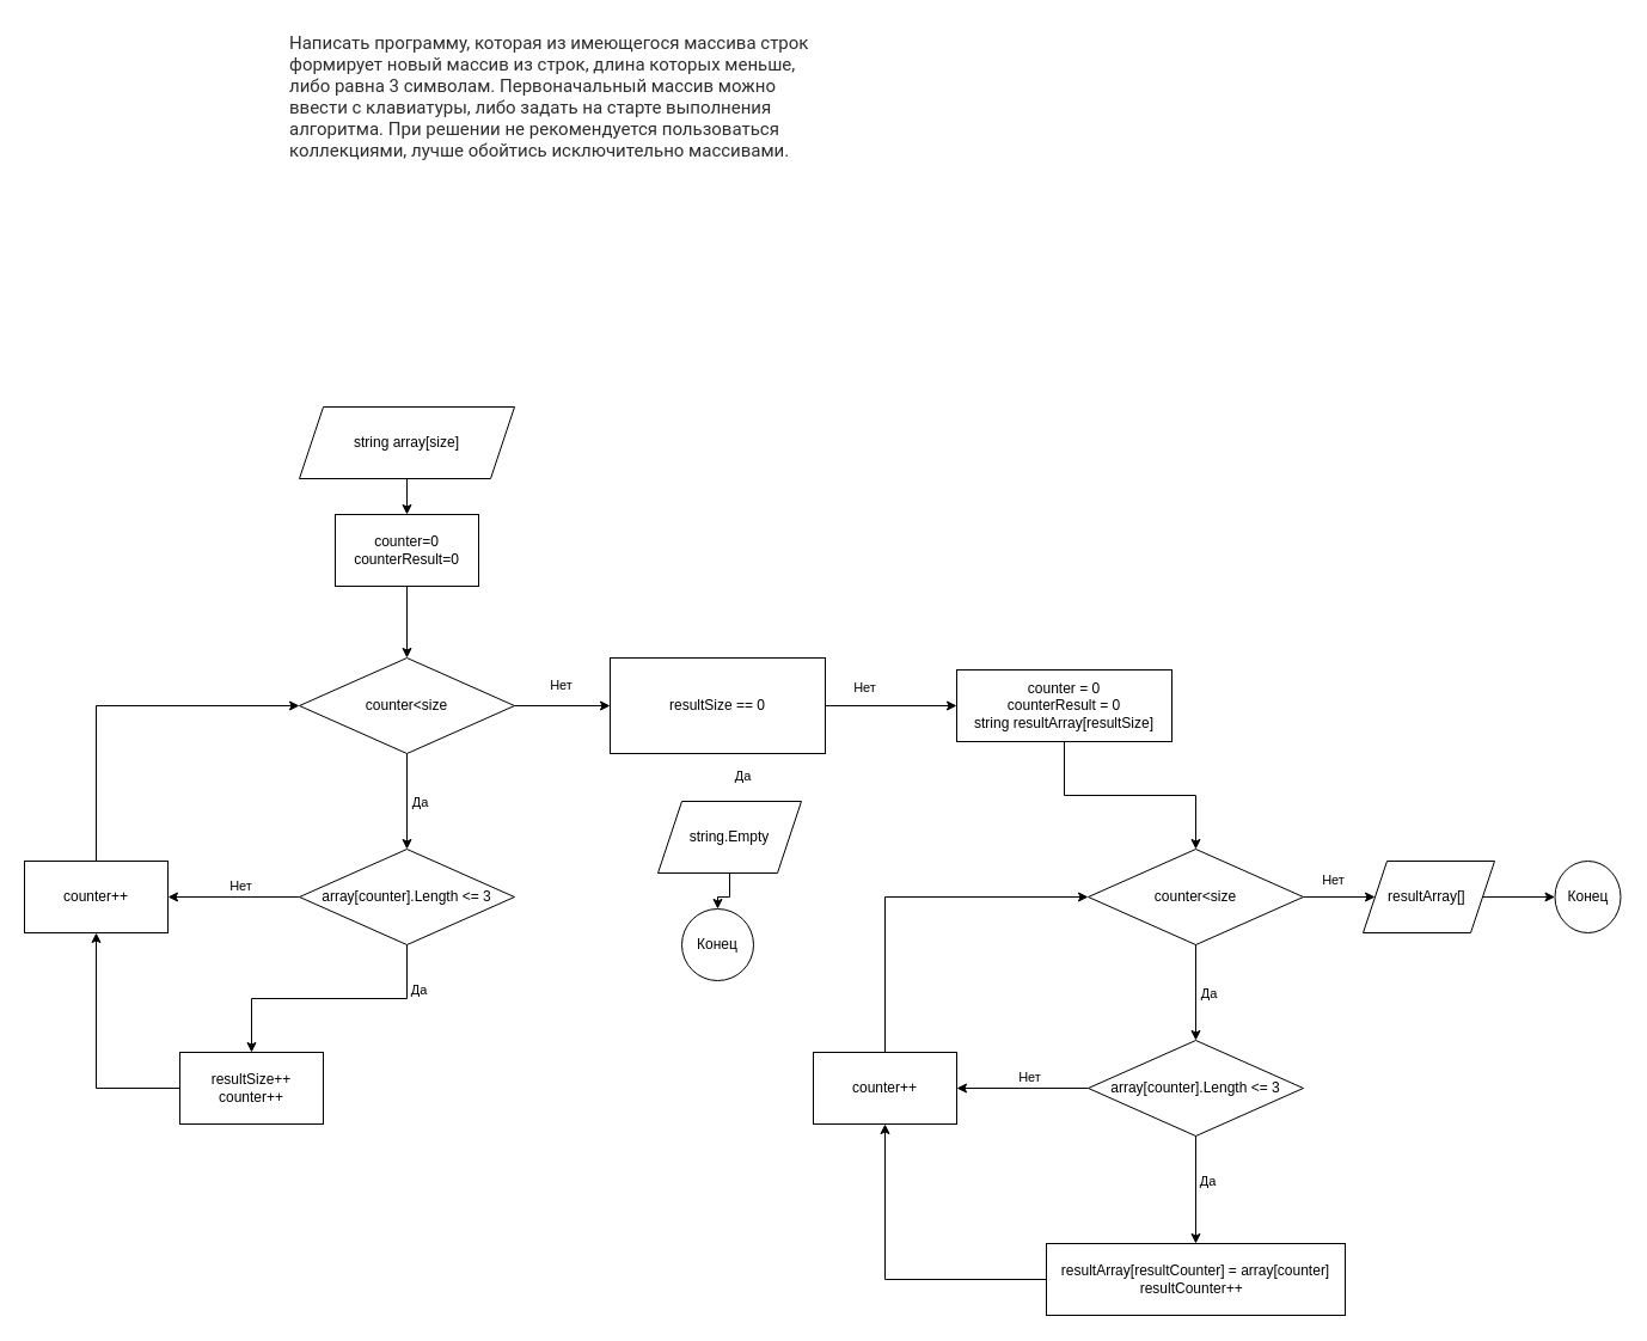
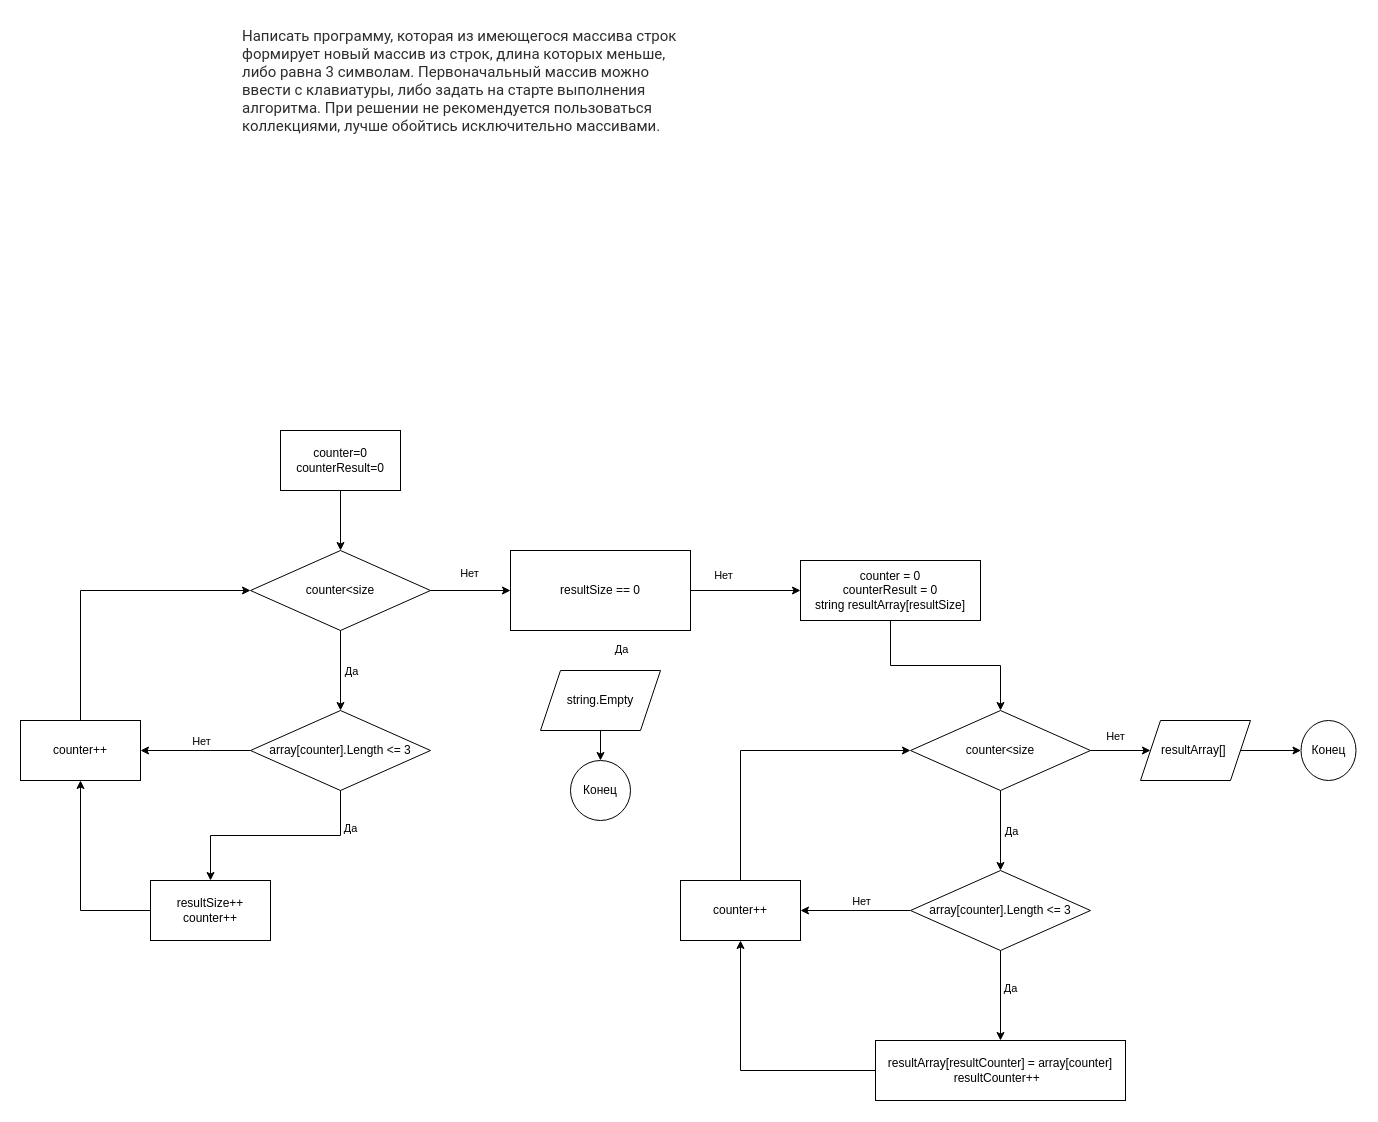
  <mxCell id="0" />
  <mxCell id="1" parent="0" />
- <mxCell id="2" value="" style="edgeStyle=orthogonalEdgeStyle;rounded=0;orthogonalLoop=1;jettySize=auto;html=1;" parent="1" source="3" target="5" edge="1"><mxGeometry relative="1" as="geometry" /></mxCell>
- <mxCell id="3" value="string array[size]" style="shape=parallelogram;perimeter=parallelogramPerimeter;whiteSpace=wrap;html=1;fixedSize=1;" parent="1" vertex="1"><mxGeometry x="250" y="340" width="180" height="60" as="geometry" /></mxCell>
  <mxCell id="4" value="" style="edgeStyle=orthogonalEdgeStyle;rounded=0;orthogonalLoop=1;jettySize=auto;html=1;" parent="1" source="5" target="9" edge="1"><mxGeometry relative="1" as="geometry" /></mxCell>
  <mxCell id="5" value="counter=0&lt;br&gt;counterResult=0" style="whiteSpace=wrap;html=1;" parent="1" vertex="1"><mxGeometry x="280" y="430" width="120" height="60" as="geometry" /></mxCell>
  <mxCell id="6" value="" style="edgeStyle=orthogonalEdgeStyle;rounded=0;orthogonalLoop=1;jettySize=auto;html=1;" parent="1" source="9" target="14" edge="1"><mxGeometry relative="1" as="geometry" /></mxCell>
  <mxCell id="7" value="Да" style="edgeLabel;html=1;align=center;verticalAlign=middle;resizable=0;points=[];" parent="6" vertex="1" connectable="0"><mxGeometry x="0.292" y="-1" relative="1" as="geometry"><mxPoint x="11" y="-12" as="offset" /></mxGeometry></mxCell>
  <mxCell id="8" value="" style="edgeStyle=orthogonalEdgeStyle;rounded=0;orthogonalLoop=1;jettySize=auto;html=1;" parent="1" source="9" target="21" edge="1"><mxGeometry relative="1" as="geometry" /></mxCell>
  <mxCell id="9" value="counter&amp;lt;size" style="rhombus;whiteSpace=wrap;html=1;" parent="1" vertex="1"><mxGeometry x="250" y="550" width="180" height="80" as="geometry" /></mxCell>
  <mxCell id="10" value="&lt;span style=&quot;color: rgb(44, 45, 48); font-family: Roboto, &amp;quot;San Francisco&amp;quot;, &amp;quot;Helvetica Neue&amp;quot;, Helvetica, Arial; font-size: 15px; background-color: rgb(255, 255, 255);&quot;&gt;Написать программу, которая из имеющегося массива строк формирует новый массив из строк, длина которых меньше, либо равна 3 символам. Первоначальный массив можно ввести с клавиатуры, либо задать на старте выполнения алгоритма. При решении не рекомендуется пользоваться коллекциями, лучше обойтись исключительно массивами.&lt;/span&gt;" style="text;whiteSpace=wrap;html=1;" parent="1" vertex="1"><mxGeometry x="240" y="20" width="450" height="30" as="geometry" /></mxCell>
  <mxCell id="11" value="" style="edgeStyle=orthogonalEdgeStyle;rounded=0;orthogonalLoop=1;jettySize=auto;html=1;" parent="1" source="14" target="16" edge="1"><mxGeometry relative="1" as="geometry" /></mxCell>
  <mxCell id="12" value="" style="edgeStyle=orthogonalEdgeStyle;rounded=0;orthogonalLoop=1;jettySize=auto;html=1;" parent="1" source="14" target="19" edge="1"><mxGeometry relative="1" as="geometry" /></mxCell>
  <mxCell id="13" value="Нет" style="edgeLabel;html=1;align=center;verticalAlign=middle;resizable=0;points=[];" parent="12" vertex="1" connectable="0"><mxGeometry x="-0.291" relative="1" as="geometry"><mxPoint x="-11" y="-10" as="offset" /></mxGeometry></mxCell>
  <mxCell id="14" value="array[counter].Length &amp;lt;= 3" style="rhombus;whiteSpace=wrap;html=1;" parent="1" vertex="1"><mxGeometry x="250" y="710" width="180" height="80" as="geometry" /></mxCell>
  <mxCell id="15" style="edgeStyle=orthogonalEdgeStyle;rounded=0;orthogonalLoop=1;jettySize=auto;html=1;exitX=0;exitY=0.5;exitDx=0;exitDy=0;entryX=0.5;entryY=1;entryDx=0;entryDy=0;" parent="1" source="16" target="19" edge="1"><mxGeometry relative="1" as="geometry" /></mxCell>
  <mxCell id="16" value="resultSize++&lt;br&gt;counter++" style="whiteSpace=wrap;html=1;" parent="1" vertex="1"><mxGeometry x="150" y="880" width="120" height="60" as="geometry" /></mxCell>
  <mxCell id="17" value="Да" style="edgeLabel;html=1;align=center;verticalAlign=middle;resizable=0;points=[];" parent="1" vertex="1" connectable="0"><mxGeometry x="350" y="679.667" as="geometry"><mxPoint x="-1" y="148" as="offset" /></mxGeometry></mxCell>
  <mxCell id="18" style="edgeStyle=orthogonalEdgeStyle;rounded=0;orthogonalLoop=1;jettySize=auto;html=1;exitX=0.5;exitY=0;exitDx=0;exitDy=0;entryX=0;entryY=0.5;entryDx=0;entryDy=0;" parent="1" source="19" target="9" edge="1"><mxGeometry relative="1" as="geometry" /></mxCell>
  <mxCell id="19" value="counter++" style="whiteSpace=wrap;html=1;" parent="1" vertex="1"><mxGeometry x="20" y="720" width="120" height="60" as="geometry" /></mxCell>
  <mxCell id="20" value="" style="edgeStyle=orthogonalEdgeStyle;rounded=0;orthogonalLoop=1;jettySize=auto;html=1;entryX=0;entryY=0.5;entryDx=0;entryDy=0;" parent="1" source="21" target="28" edge="1"><mxGeometry relative="1" as="geometry"><mxPoint x="760" y="590" as="targetPoint" /></mxGeometry></mxCell>
  <mxCell id="21" value="resultSize == 0" style="whiteSpace=wrap;html=1;rounded=0;" parent="1" vertex="1"><mxGeometry x="510" y="550" width="180" height="80" as="geometry" /></mxCell>
  <mxCell id="22" value="Нет" style="edgeLabel;html=1;align=center;verticalAlign=middle;resizable=0;points=[];" parent="1" vertex="1" connectable="0"><mxGeometry x="210" y="750" as="geometry"><mxPoint x="258" y="-178" as="offset" /></mxGeometry></mxCell>
  <mxCell id="23" value="Нет" style="edgeLabel;html=1;align=center;verticalAlign=middle;resizable=0;points=[];" parent="1" vertex="1" connectable="0"><mxGeometry x="220" y="760" as="geometry"><mxPoint x="502" y="-186" as="offset" /></mxGeometry></mxCell>
  <mxCell id="24" value="Конец" style="ellipse;whiteSpace=wrap;html=1;" vertex="1" parent="1"><mxGeometry x="570" y="760" width="60" height="60" as="geometry" /></mxCell>
  <mxCell id="25" value="" style="edgeStyle=orthogonalEdgeStyle;rounded=0;orthogonalLoop=1;jettySize=auto;html=1;" edge="1" parent="1" source="26" target="24"><mxGeometry relative="1" as="geometry" /></mxCell>
- <mxCell id="26" value="string.Empty" style="shape=parallelogram;perimeter=parallelogramPerimeter;whiteSpace=wrap;html=1;fixedSize=1;" vertex="1" parent="1"><mxGeometry x="550" y="670" width="120" height="60" as="geometry" /></mxCell>
+ <mxCell id="26" value="string.Empty" style="shape=parallelogram;perimeter=parallelogramPerimeter;whiteSpace=wrap;html=1;fixedSize=1;" vertex="1" parent="1"><mxGeometry x="540" y="670" width="120" height="60" as="geometry" /></mxCell>
  <mxCell id="27" style="edgeStyle=orthogonalEdgeStyle;rounded=0;orthogonalLoop=1;jettySize=auto;html=1;" edge="1" parent="1" source="28" target="32"><mxGeometry relative="1" as="geometry" /></mxCell>
  <mxCell id="28" value="counter = 0&lt;br&gt;counterResult = 0&lt;br&gt;string resultArray[resultSize]" style="whiteSpace=wrap;html=1;" vertex="1" parent="1"><mxGeometry x="800" y="560" width="180" height="60" as="geometry" /></mxCell>
  <mxCell id="29" value="" style="edgeStyle=orthogonalEdgeStyle;rounded=0;orthogonalLoop=1;jettySize=auto;html=1;" edge="1" parent="1" source="32" target="36"><mxGeometry relative="1" as="geometry" /></mxCell>
  <mxCell id="30" value="Да" style="edgeLabel;html=1;align=center;verticalAlign=middle;resizable=0;points=[];" vertex="1" connectable="0" parent="29"><mxGeometry x="0.292" y="-1" relative="1" as="geometry"><mxPoint x="11" y="-12" as="offset" /></mxGeometry></mxCell>
  <mxCell id="31" value="" style="edgeStyle=orthogonalEdgeStyle;rounded=0;orthogonalLoop=1;jettySize=auto;html=1;" edge="1" parent="1" source="32" target="44"><mxGeometry relative="1" as="geometry" /></mxCell>
  <mxCell id="32" value="counter&amp;lt;size" style="rhombus;whiteSpace=wrap;html=1;" vertex="1" parent="1"><mxGeometry x="910" y="710" width="180" height="80" as="geometry" /></mxCell>
  <mxCell id="33" value="" style="edgeStyle=orthogonalEdgeStyle;rounded=0;orthogonalLoop=1;jettySize=auto;html=1;" edge="1" parent="1" source="36" target="38"><mxGeometry relative="1" as="geometry" /></mxCell>
  <mxCell id="34" value="" style="edgeStyle=orthogonalEdgeStyle;rounded=0;orthogonalLoop=1;jettySize=auto;html=1;" edge="1" parent="1" source="36" target="41"><mxGeometry relative="1" as="geometry" /></mxCell>
  <mxCell id="35" value="Нет" style="edgeLabel;html=1;align=center;verticalAlign=middle;resizable=0;points=[];" vertex="1" connectable="0" parent="34"><mxGeometry x="-0.291" relative="1" as="geometry"><mxPoint x="-11" y="-10" as="offset" /></mxGeometry></mxCell>
  <mxCell id="36" value="array[counter].Length &amp;lt;= 3" style="rhombus;whiteSpace=wrap;html=1;" vertex="1" parent="1"><mxGeometry x="910" y="870" width="180" height="80" as="geometry" /></mxCell>
  <mxCell id="37" style="edgeStyle=orthogonalEdgeStyle;rounded=0;orthogonalLoop=1;jettySize=auto;html=1;exitX=0;exitY=0.5;exitDx=0;exitDy=0;entryX=0.5;entryY=1;entryDx=0;entryDy=0;" edge="1" parent="1" source="38" target="41"><mxGeometry relative="1" as="geometry" /></mxCell>
  <mxCell id="38" value="resultArray[resultCounter] = array[counter]&lt;br&gt;resultCounter++&amp;nbsp;&amp;nbsp;" style="whiteSpace=wrap;html=1;" vertex="1" parent="1"><mxGeometry x="875" y="1040" width="250" height="60" as="geometry" /></mxCell>
  <mxCell id="39" value="Да" style="edgeLabel;html=1;align=center;verticalAlign=middle;resizable=0;points=[];" vertex="1" connectable="0" parent="1"><mxGeometry x="1010" y="839.667" as="geometry"><mxPoint x="-1" y="148" as="offset" /></mxGeometry></mxCell>
  <mxCell id="40" style="edgeStyle=orthogonalEdgeStyle;rounded=0;orthogonalLoop=1;jettySize=auto;html=1;exitX=0.5;exitY=0;exitDx=0;exitDy=0;entryX=0;entryY=0.5;entryDx=0;entryDy=0;" edge="1" parent="1" source="41" target="32"><mxGeometry relative="1" as="geometry" /></mxCell>
  <mxCell id="41" value="counter++" style="whiteSpace=wrap;html=1;" vertex="1" parent="1"><mxGeometry x="680" y="880" width="120" height="60" as="geometry" /></mxCell>
  <mxCell id="42" value="Да" style="edgeLabel;html=1;align=center;verticalAlign=middle;resizable=0;points=[];" vertex="1" connectable="0" parent="1"><mxGeometry x="360" y="680" as="geometry"><mxPoint x="260" y="-32" as="offset" /></mxGeometry></mxCell>
  <mxCell id="43" value="" style="edgeStyle=orthogonalEdgeStyle;rounded=0;orthogonalLoop=1;jettySize=auto;html=1;" edge="1" parent="1" source="44" target="45"><mxGeometry relative="1" as="geometry" /></mxCell>
  <mxCell id="44" value="resultArray[]&amp;nbsp;" style="shape=parallelogram;perimeter=parallelogramPerimeter;whiteSpace=wrap;html=1;fixedSize=1;" vertex="1" parent="1"><mxGeometry x="1140" y="720" width="110" height="60" as="geometry" /></mxCell>
  <mxCell id="45" value="Конец" style="ellipse;whiteSpace=wrap;html=1;" vertex="1" parent="1"><mxGeometry x="1300.5" y="720" width="55" height="60" as="geometry" /></mxCell>
  <mxCell id="46" value="Нет" style="edgeLabel;html=1;align=center;verticalAlign=middle;resizable=0;points=[];" vertex="1" connectable="0" parent="1"><mxGeometry x="870" y="910" as="geometry"><mxPoint x="244" y="-175" as="offset" /></mxGeometry></mxCell>
